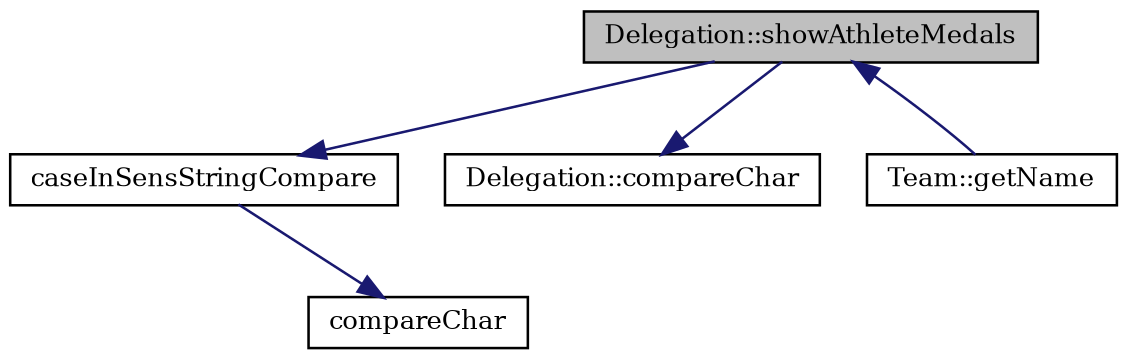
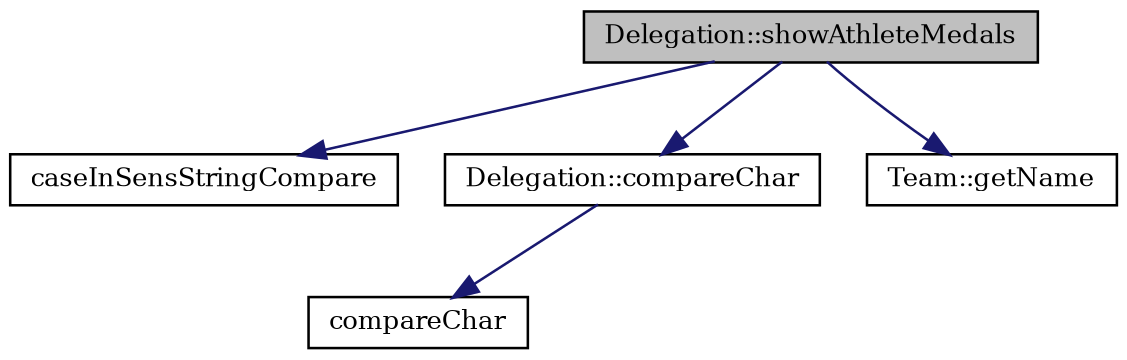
  digraph {
    fontname="DejaVu Serif"
    rankdir=TB
    node [color=black fillcolor=white fontname="DejaVu Serif" fontsize=10 shape=record style=filled]
    edge [color=midnightblue fontname="DejaVu Serif" fontsize=10 labelfontname=Helvetica labelfontsize=10 style=solid]
    n1 [fillcolor=grey75 fontcolor=black height=0.2 label="Delegation::showAthleteMedals" width=0.4]
    n2 [height=0.2 label=caseInSensStringCompare width=0.4]
    n3 [height=0.2 label="Delegation::compareChar" width=0.4]
    n4 [height=0.2 label="Team::getName" width=0.4]
    n5 [height=0.2 label=compareChar width=0.4]
    n1 -> n2
    n1 -> n3
-   n4 -> n1
-   n2 -> n5
+   n1 -> n4
+   n3 -> n5
  }
